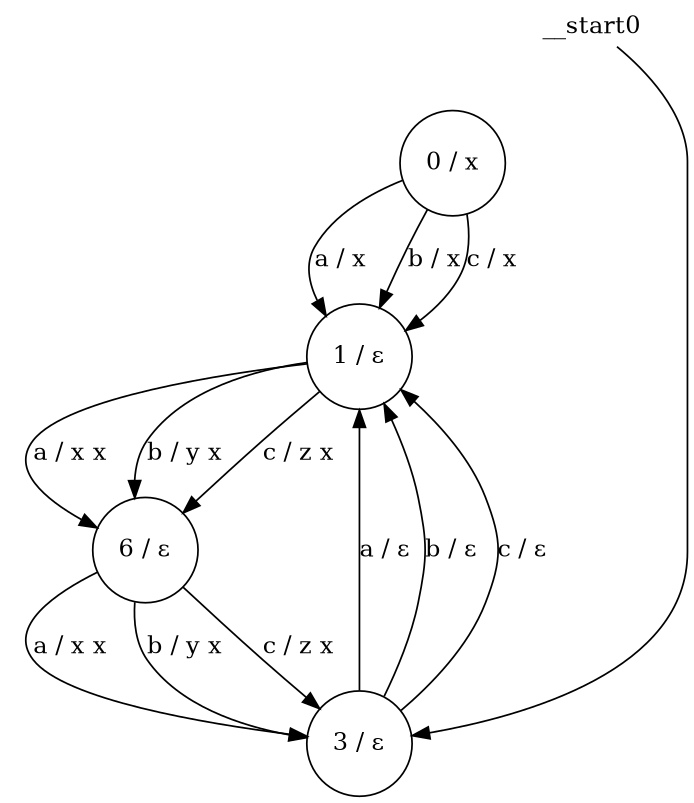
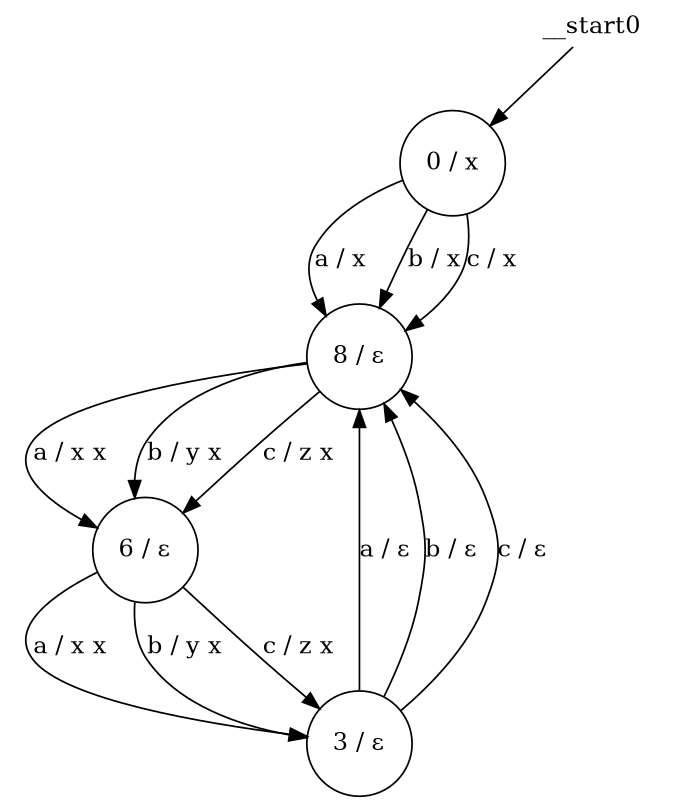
  digraph {
    node [shape=circle]
    n1 [label="0 / x"]
-   n2 [label="1 / ε"]
+   n2 [label="8 / ε"]
    n3 [label="6 / ε"]
    n4 [label="3 / ε"]
    __start0 [height=0 shape=none width=0]
    n1 -> n2 [label="a / x"]
    n1 -> n2 [label="b / x"]
    n1 -> n2 [label="c / x"]
    n2 -> n3 [label="a / x x"]
    n2 -> n3 [label="b / y x"]
    n2 -> n3 [label="c / z x"]
    n3 -> n4 [label="a / x x"]
    n3 -> n4 [label="b / y x"]
    n3 -> n4 [label="c / z x"]
    n4 -> n2 [label="a / ε"]
    n4 -> n2 [label="b / ε"]
    n4 -> n2 [label="c / ε"]
-   __start0 -> n4
+   __start0 -> n1
  }
